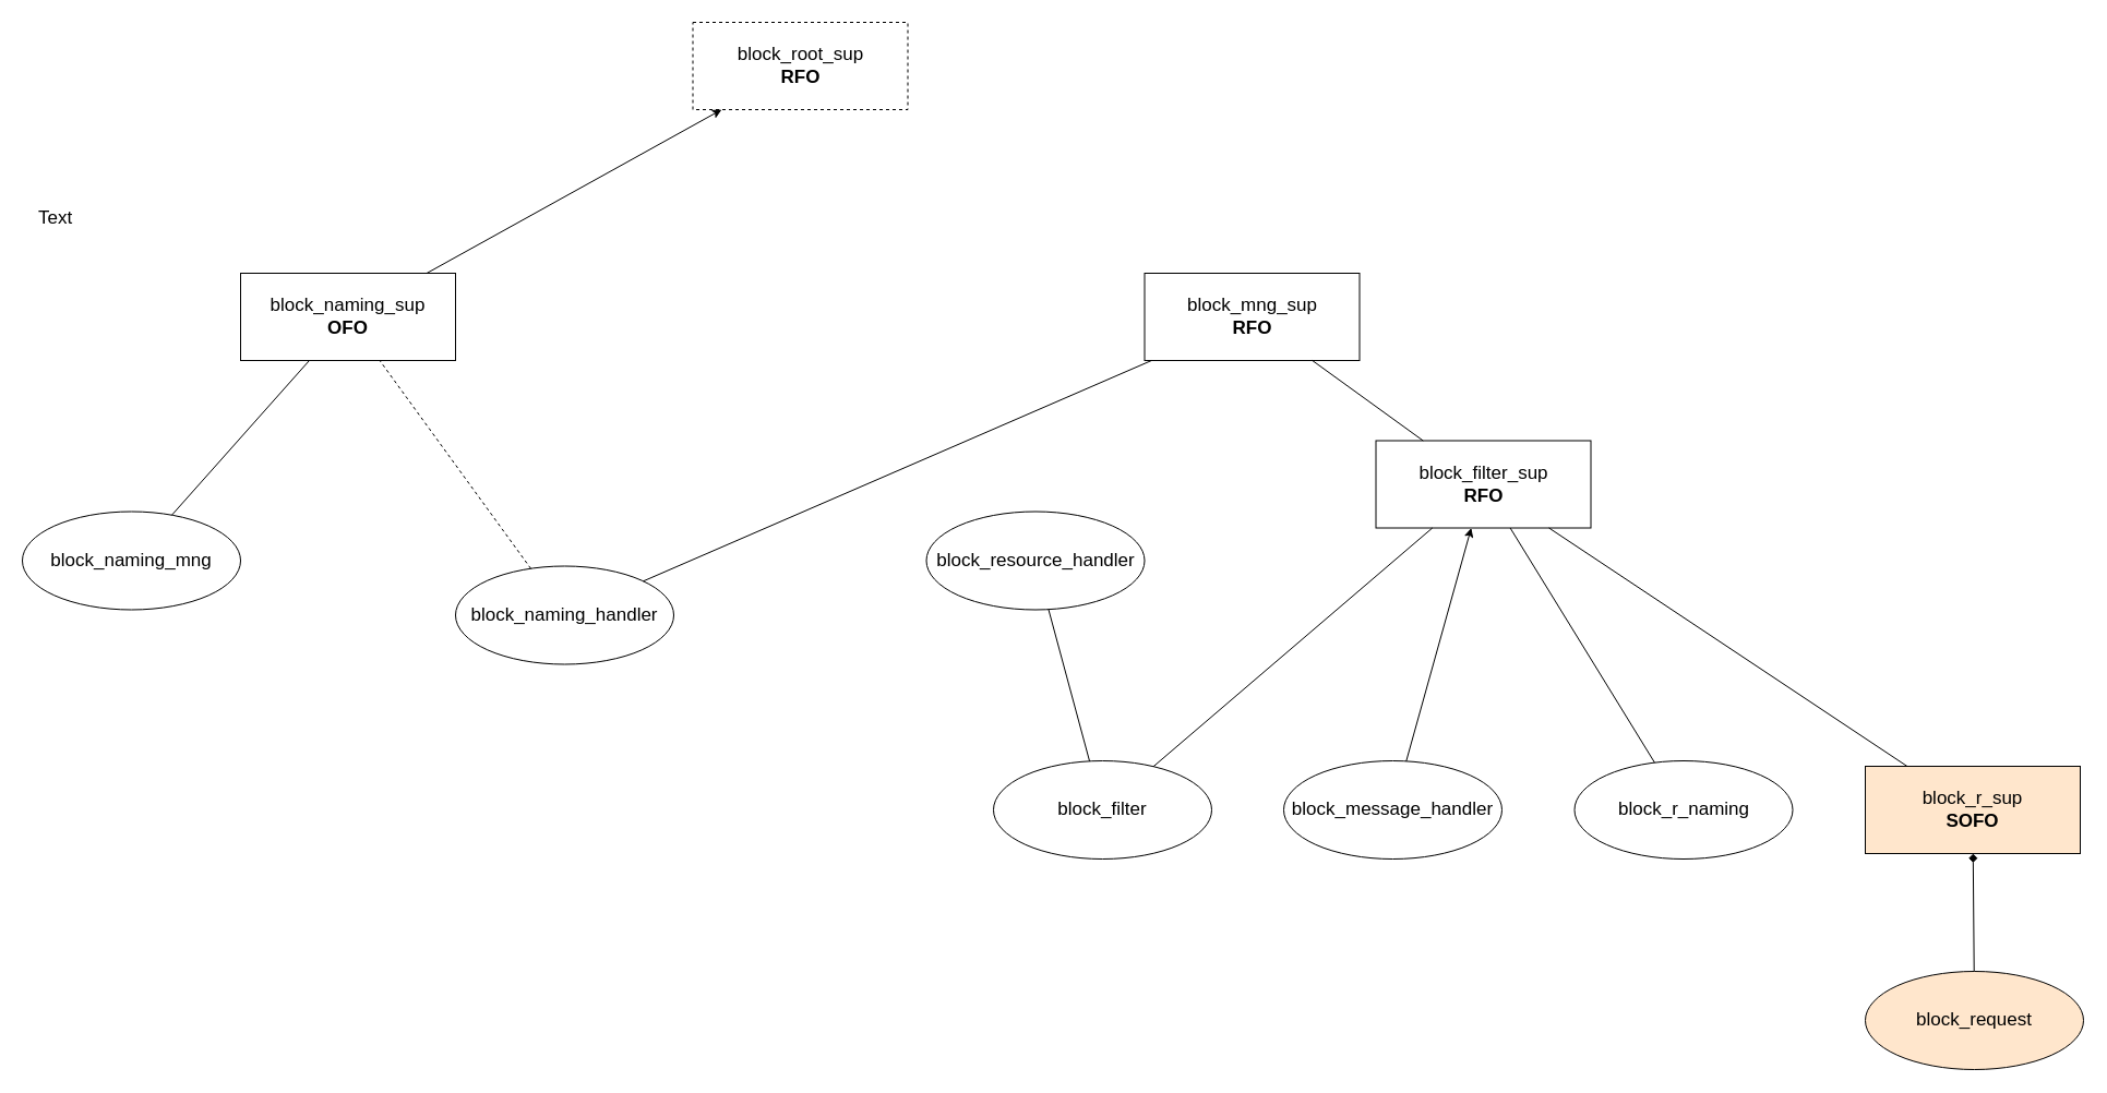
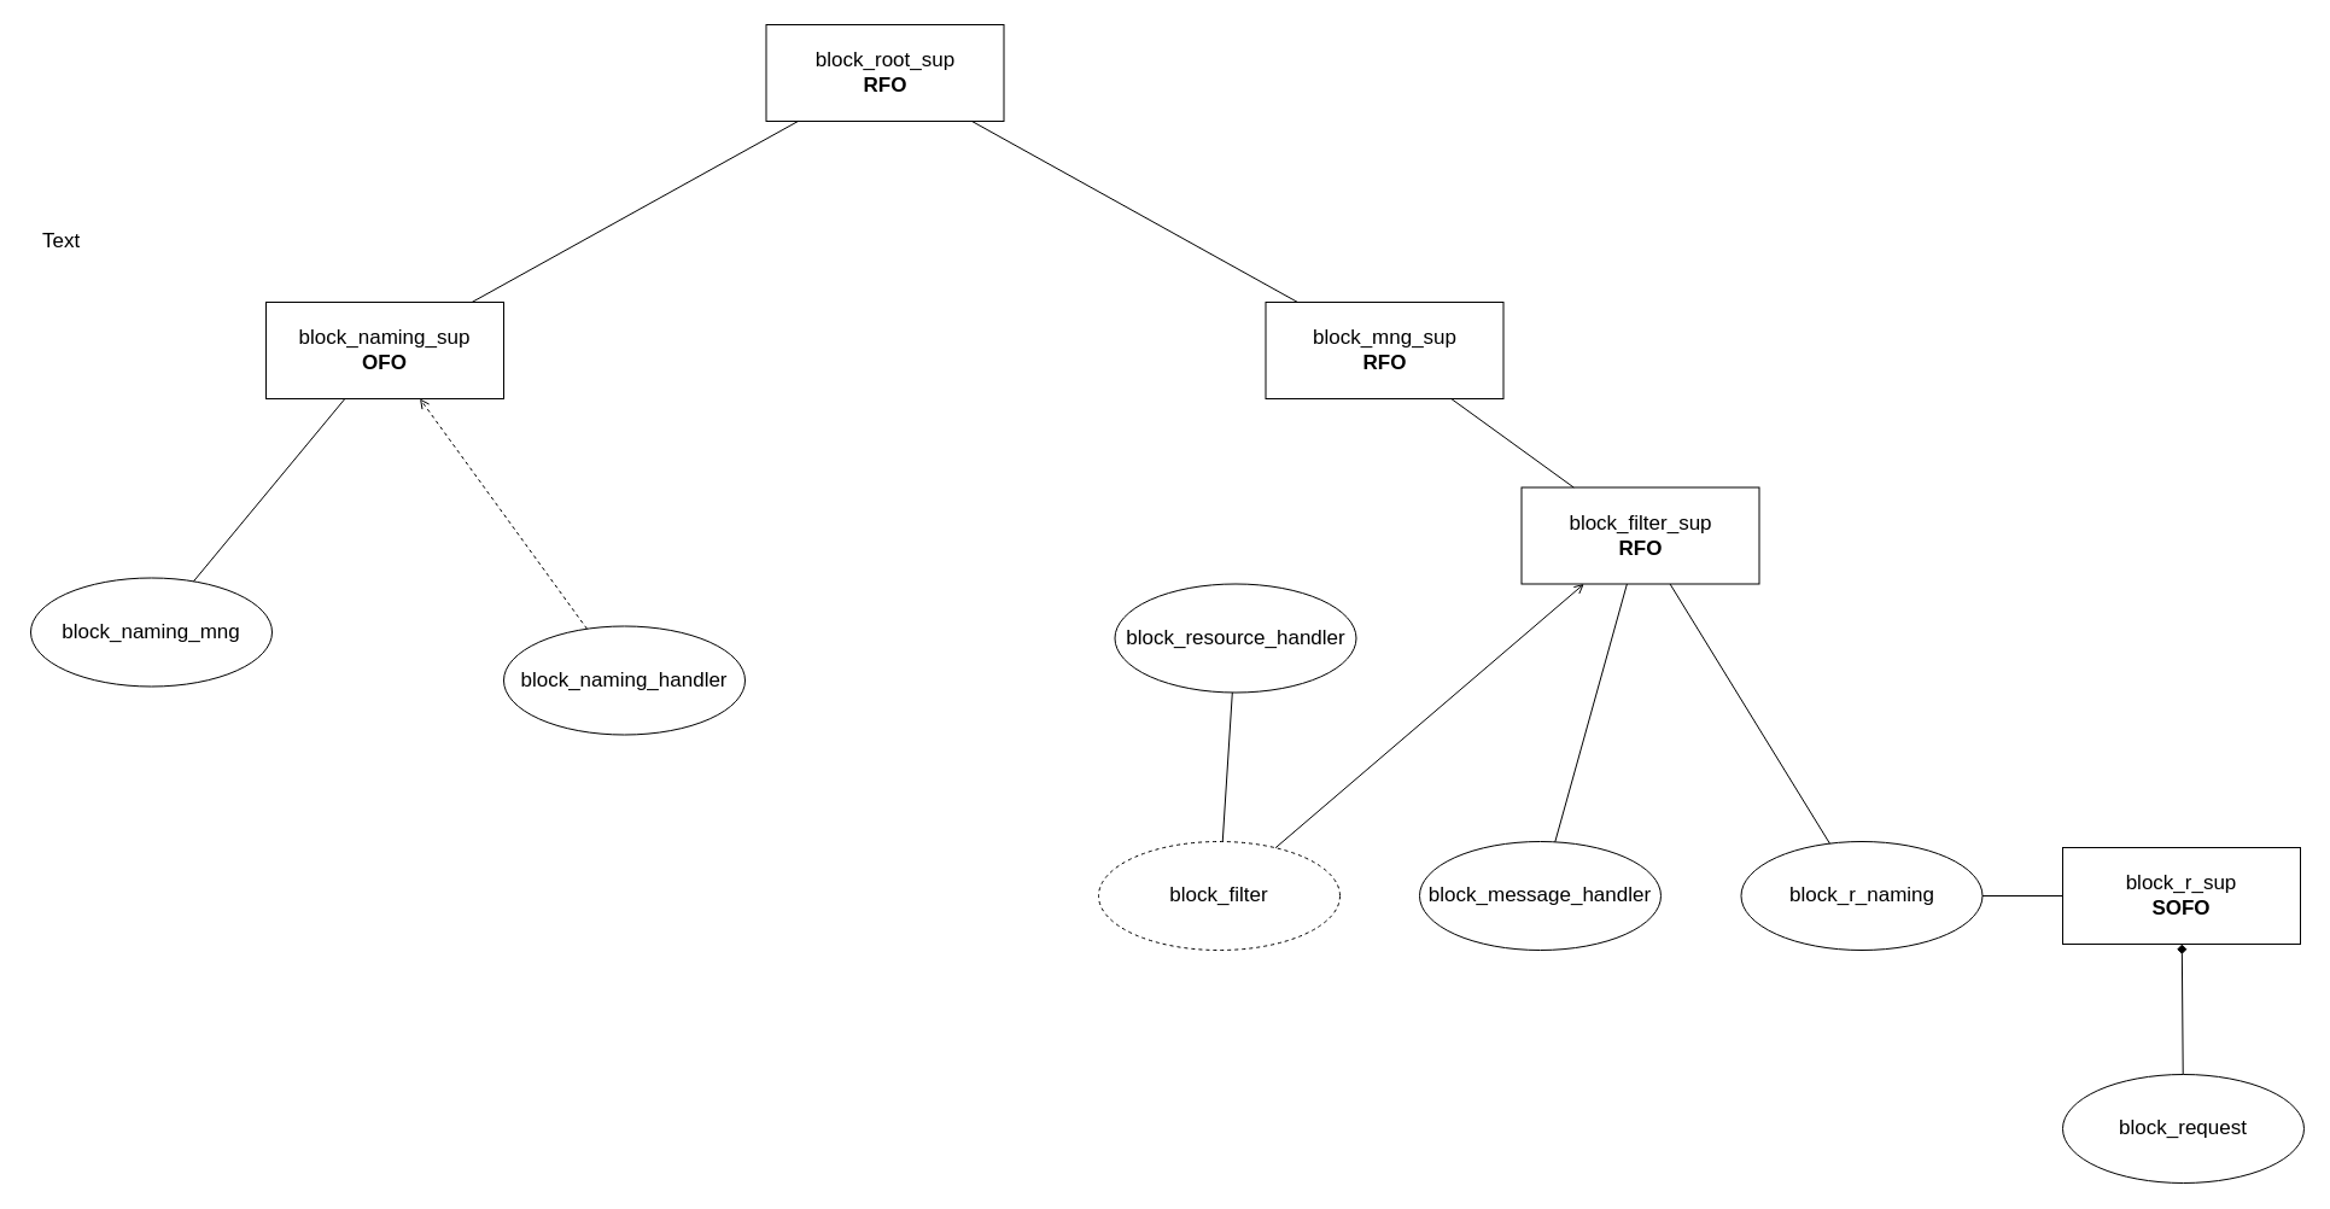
  <mxCell id="0" />
  <mxCell id="1" parent="0" />
- <mxCell id="2" value="block_root_sup&lt;br&gt;&lt;b&gt;RFO&lt;/b&gt;" style="rounded=0;whiteSpace=wrap;html=1;fontSize=17;dashed=1;" vertex="1" parent="1"><mxGeometry x="634.5" y="20" width="197" height="80" as="geometry" /></mxCell>
+ <mxCell id="2" value="block_root_sup&lt;br&gt;&lt;b&gt;RFO&lt;/b&gt;" style="rounded=0;whiteSpace=wrap;html=1;fontSize=17;" vertex="1" parent="1"><mxGeometry x="634.5" y="20" width="197" height="80" as="geometry" /></mxCell>
  <mxCell id="3" value="block_naming_sup&lt;br&gt;&lt;b&gt;OFO&lt;/b&gt;" style="rounded=0;whiteSpace=wrap;html=1;fontSize=17;" vertex="1" parent="1"><mxGeometry x="220" y="250" width="197" height="80" as="geometry" /></mxCell>
  <mxCell id="4" value="block_mng_sup&lt;br&gt;&lt;b&gt;RFO&lt;/b&gt;" style="rounded=0;whiteSpace=wrap;html=1;fontSize=17;" vertex="1" parent="1"><mxGeometry x="1048.5" y="250" width="197" height="80" as="geometry" /></mxCell>
- <mxCell id="5" value="&lt;span style=&quot;font-size: 17px;&quot;&gt;block_naming_mng&lt;/span&gt;" style="ellipse;whiteSpace=wrap;html=1;fontSize=17;" vertex="1" parent="1"><mxGeometry x="20" y="468.5" width="200" height="90" as="geometry" /></mxCell>
- <mxCell id="6" value="&lt;span style=&quot;font-size: 17px&quot;&gt;block_resource_handler&lt;/span&gt;" style="ellipse;whiteSpace=wrap;html=1;fontSize=17;" vertex="1" parent="1"><mxGeometry x="848.5" y="468.5" width="200" height="90" as="geometry" /></mxCell>
+ <mxCell id="5" value="&lt;span style=&quot;font-size: 17px;&quot;&gt;block_naming_mng&lt;/span&gt;" style="ellipse;whiteSpace=wrap;html=1;fontSize=17;" vertex="1" parent="1"><mxGeometry x="25" y="478.5" width="200" height="90" as="geometry" /></mxCell>
+ <mxCell id="6" value="&lt;span style=&quot;font-size: 17px&quot;&gt;block_resource_handler&lt;/span&gt;" style="ellipse;whiteSpace=wrap;html=1;fontSize=17;" vertex="1" parent="1"><mxGeometry x="923.5" y="483.5" width="200" height="90" as="geometry" /></mxCell>
  <mxCell id="7" value="block_filter_sup&lt;br&gt;&lt;b&gt;RFO&lt;/b&gt;" style="rounded=0;whiteSpace=wrap;html=1;fontSize=17;" vertex="1" parent="1"><mxGeometry x="1260.5" y="403.5" width="197" height="80" as="geometry" /></mxCell>
  <mxCell id="8" value="&lt;span style=&quot;font-size: 17px&quot;&gt;block_message_handler&lt;/span&gt;" style="ellipse;whiteSpace=wrap;html=1;fontSize=17;" vertex="1" parent="1"><mxGeometry x="1176" y="697" width="200" height="90" as="geometry" /></mxCell>
- <mxCell id="9" value="&lt;span style=&quot;font-size: 17px&quot;&gt;block_filter&lt;/span&gt;" style="ellipse;whiteSpace=wrap;html=1;fontSize=17;" vertex="1" parent="1"><mxGeometry x="910" y="697" width="200" height="90" as="geometry" /></mxCell>
+ <mxCell id="9" value="&lt;span style=&quot;font-size: 17px&quot;&gt;block_filter&lt;/span&gt;" style="ellipse;whiteSpace=wrap;html=1;fontSize=17;dashed=1;" vertex="1" parent="1"><mxGeometry x="910" y="697" width="200" height="90" as="geometry" /></mxCell>
  <mxCell id="10" value="&lt;span style=&quot;font-size: 17px&quot;&gt;block_r_naming&lt;/span&gt;" style="ellipse;whiteSpace=wrap;html=1;fontSize=17;" vertex="1" parent="1"><mxGeometry x="1442.5" y="697" width="200" height="90" as="geometry" /></mxCell>
- <mxCell id="11" value="block_r_sup&lt;br&gt;&lt;b&gt;SOFO&lt;/b&gt;" style="rounded=0;whiteSpace=wrap;html=1;fontSize=17;fillColor=#ffe6cc;" vertex="1" parent="1"><mxGeometry x="1709" y="702" width="197" height="80" as="geometry" /></mxCell>
- <mxCell id="12" value="&lt;span style=&quot;font-size: 17px&quot;&gt;block_request&lt;/span&gt;" style="ellipse;whiteSpace=wrap;html=1;fontSize=17;fillColor=#ffe6cc;" vertex="1" parent="1"><mxGeometry x="1709" y="890" width="200" height="90" as="geometry" /></mxCell>
+ <mxCell id="11" value="block_r_sup&lt;br&gt;&lt;b&gt;SOFO&lt;/b&gt;" style="rounded=0;whiteSpace=wrap;html=1;fontSize=17;" vertex="1" parent="1"><mxGeometry x="1709" y="702" width="197" height="80" as="geometry" /></mxCell>
+ <mxCell id="12" value="&lt;span style=&quot;font-size: 17px&quot;&gt;block_request&lt;/span&gt;" style="ellipse;whiteSpace=wrap;html=1;fontSize=17;" vertex="1" parent="1"><mxGeometry x="1709" y="890" width="200" height="90" as="geometry" /></mxCell>
  <mxCell id="13" value="&lt;span style=&quot;font-size: 17px&quot;&gt;block_naming_handler&lt;/span&gt;" style="ellipse;whiteSpace=wrap;html=1;fontSize=17;" vertex="1" parent="1"><mxGeometry x="417" y="518.5" width="200" height="90" as="geometry" /></mxCell>
- <mxCell id="14" value="" style="endArrow=classic;html=1;fontSize=17;" edge="1" parent="1" source="3" target="2"><mxGeometry width="50" height="50" relative="1" as="geometry"><mxPoint x="20" y="990" as="sourcePoint" /><mxPoint x="220" y="740" as="targetPoint" /></mxGeometry></mxCell>
- <mxCell id="15" value="" style="endArrow=none;html=1;fontSize=17;" edge="1" parent="1" source="4" target="13"><mxGeometry width="50" height="50" relative="1" as="geometry"><mxPoint x="400.587" y="260" as="sourcePoint" /><mxPoint x="670.913" y="110" as="targetPoint" /></mxGeometry></mxCell>
+ <mxCell id="14" value="" style="endArrow=none;html=1;fontSize=17;" edge="1" parent="1" source="3" target="2"><mxGeometry width="50" height="50" relative="1" as="geometry"><mxPoint x="20" y="990" as="sourcePoint" /><mxPoint x="220" y="740" as="targetPoint" /></mxGeometry></mxCell>
+ <mxCell id="15" value="" style="endArrow=none;html=1;fontSize=17;" edge="1" parent="1" source="4" target="2"><mxGeometry width="50" height="50" relative="1" as="geometry"><mxPoint x="400.587" y="260" as="sourcePoint" /><mxPoint x="670.913" y="110" as="targetPoint" /></mxGeometry></mxCell>
  <mxCell id="16" value="" style="endArrow=none;html=1;fontSize=17;" edge="1" parent="1" source="5" target="3"><mxGeometry width="50" height="50" relative="1" as="geometry"><mxPoint x="400" y="280" as="sourcePoint" /><mxPoint x="680.913" y="120" as="targetPoint" /></mxGeometry></mxCell>
- <mxCell id="17" value="" style="endArrow=none;dashed=1;html=1;fontSize=17;" edge="1" parent="1" source="13" target="3"><mxGeometry width="50" height="50" relative="1" as="geometry"><mxPoint x="20" y="990" as="sourcePoint" /><mxPoint x="70" y="940" as="targetPoint" /></mxGeometry></mxCell>
+ <mxCell id="17" value="" style="endArrow=open;dashed=1;html=1;fontSize=17;" edge="1" parent="1" source="13" target="3"><mxGeometry width="50" height="50" relative="1" as="geometry"><mxPoint x="20" y="990" as="sourcePoint" /><mxPoint x="70" y="940" as="targetPoint" /></mxGeometry></mxCell>
  <mxCell id="18" value="" style="endArrow=none;html=1;fontSize=17;" edge="1" parent="1" source="6" target="9"><mxGeometry width="50" height="50" relative="1" as="geometry"><mxPoint x="420.587" y="280" as="sourcePoint" /><mxPoint x="690.913" y="130" as="targetPoint" /></mxGeometry></mxCell>
  <mxCell id="19" value="" style="endArrow=none;html=1;fontSize=17;" edge="1" parent="1" source="7" target="4"><mxGeometry width="50" height="50" relative="1" as="geometry"><mxPoint x="430.587" y="290" as="sourcePoint" /><mxPoint x="700.913" y="140" as="targetPoint" /></mxGeometry></mxCell>
- <mxCell id="20" value="" style="endArrow=none;html=1;fontSize=17;" edge="1" parent="1" source="9" target="7"><mxGeometry width="50" height="50" relative="1" as="geometry"><mxPoint x="1217.884" y="695.173" as="sourcePoint" /><mxPoint x="1343.974" y="553.5" as="targetPoint" /></mxGeometry></mxCell>
- <mxCell id="21" value="" style="endArrow=classic;html=1;fontSize=17;" edge="1" parent="1" source="8" target="7"><mxGeometry width="50" height="50" relative="1" as="geometry"><mxPoint x="1005.384" y="491.673" as="sourcePoint" /><mxPoint x="1131.474" y="350" as="targetPoint" /></mxGeometry></mxCell>
+ <mxCell id="20" value="" style="endArrow=open;html=1;fontSize=17;" edge="1" parent="1" source="9" target="7"><mxGeometry width="50" height="50" relative="1" as="geometry"><mxPoint x="1217.884" y="695.173" as="sourcePoint" /><mxPoint x="1343.974" y="553.5" as="targetPoint" /></mxGeometry></mxCell>
+ <mxCell id="21" value="" style="endArrow=none;html=1;fontSize=17;" edge="1" parent="1" source="8" target="7"><mxGeometry width="50" height="50" relative="1" as="geometry"><mxPoint x="1005.384" y="491.673" as="sourcePoint" /><mxPoint x="1131.474" y="350" as="targetPoint" /></mxGeometry></mxCell>
  <mxCell id="22" value="" style="endArrow=none;html=1;fontSize=17;" edge="1" parent="1" source="10" target="7"><mxGeometry width="50" height="50" relative="1" as="geometry"><mxPoint x="1299.03" y="707.384" as="sourcePoint" /><mxPoint x="1342.096" y="563.5" as="targetPoint" /></mxGeometry></mxCell>
- <mxCell id="23" value="" style="endArrow=none;html=1;fontSize=17;" edge="1" parent="1" source="11" target="7"><mxGeometry width="50" height="50" relative="1" as="geometry"><mxPoint x="1516.144" y="710.079" as="sourcePoint" /><mxPoint x="1388.748" y="563.5" as="targetPoint" /></mxGeometry></mxCell>
+ <mxCell id="23" value="" style="endArrow=none;html=1;fontSize=17;" edge="1" parent="1" source="11" target="10"><mxGeometry width="50" height="50" relative="1" as="geometry"><mxPoint x="1516.144" y="710.079" as="sourcePoint" /><mxPoint x="1388.748" y="563.5" as="targetPoint" /></mxGeometry></mxCell>
  <mxCell id="24" value="" style="endArrow=diamond;html=1;fontSize=17;" edge="1" parent="1" source="12" target="11"><mxGeometry width="50" height="50" relative="1" as="geometry"><mxPoint x="1526.144" y="720.079" as="sourcePoint" /><mxPoint x="1398.748" y="573.5" as="targetPoint" /></mxGeometry></mxCell>
  <mxCell id="25" value="Text" style="text;html=1;resizable=0;points=[];autosize=1;align=left;verticalAlign=top;spacingTop=-4;fontSize=17;" vertex="1" parent="1"><mxGeometry x="33" y="187" width="50" height="20" as="geometry" /></mxCell>
